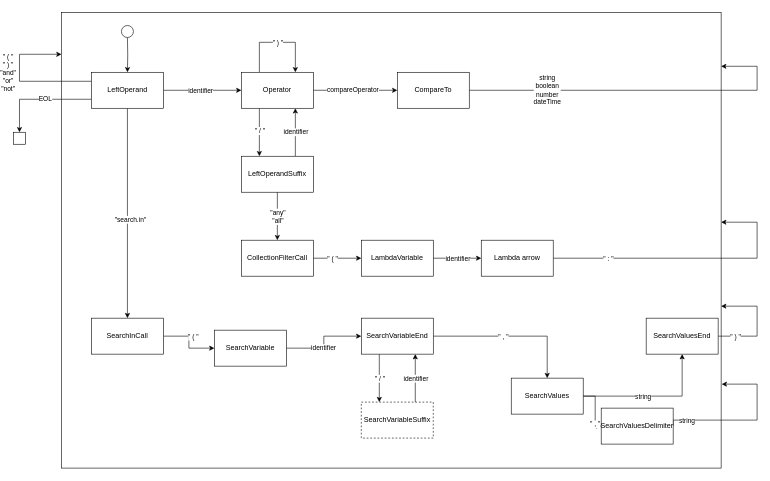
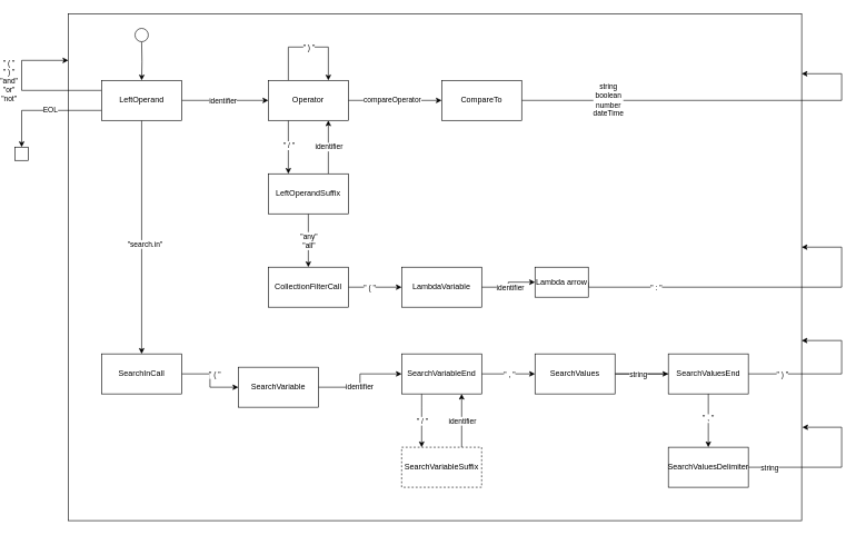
  <mxCell id="0" />
  <mxCell id="1" parent="0" />
  <mxCell id="2" value="" style="rounded=0;whiteSpace=wrap;html=1;" parent="1" vertex="1"><mxGeometry x="100" y="20" width="1100" height="760" as="geometry" /></mxCell>
  <mxCell id="3" style="edgeStyle=orthogonalEdgeStyle;rounded=0;orthogonalLoop=1;jettySize=auto;html=1;" parent="1" source="12" edge="1"><mxGeometry relative="1" as="geometry"><mxPoint x="400" y="150" as="targetPoint" /></mxGeometry></mxCell>
  <mxCell id="4" value="Text" style="edgeLabel;html=1;align=center;verticalAlign=middle;resizable=0;points=[];" parent="3" vertex="1" connectable="0"><mxGeometry x="0.093" y="2" relative="1" as="geometry"><mxPoint x="-11" y="2" as="offset" /></mxGeometry></mxCell>
  <mxCell id="5" value="identifier" style="edgeLabel;html=1;align=center;verticalAlign=middle;resizable=0;points=[];" parent="3" vertex="1" connectable="0"><mxGeometry x="-0.061" relative="1" as="geometry"><mxPoint as="offset" /></mxGeometry></mxCell>
  <mxCell id="6" style="edgeStyle=orthogonalEdgeStyle;rounded=0;orthogonalLoop=1;jettySize=auto;html=1;exitX=0;exitY=0.25;exitDx=0;exitDy=0;" parent="1" source="12" edge="1"><mxGeometry relative="1" as="geometry"><mxPoint x="100" y="90" as="targetPoint" /><Array as="points"><mxPoint x="30" y="135" /><mxPoint x="30" y="90" /></Array></mxGeometry></mxCell>
  <mxCell id="7" value="&quot; ( &quot;&lt;br&gt;&quot; ) &quot;&lt;br&gt;&quot;and&quot;&lt;br&gt;&quot;or&quot;&lt;br&gt;&quot;not&quot;" style="edgeLabel;html=1;align=center;verticalAlign=middle;resizable=0;points=[];" parent="6" vertex="1" connectable="0"><mxGeometry x="-0.539" relative="1" as="geometry"><mxPoint x="-86" y="-15" as="offset" /></mxGeometry></mxCell>
  <mxCell id="8" style="edgeStyle=orthogonalEdgeStyle;rounded=0;orthogonalLoop=1;jettySize=auto;html=1;exitX=0.5;exitY=1;exitDx=0;exitDy=0;entryX=0.5;entryY=0;entryDx=0;entryDy=0;" parent="1" source="12" target="42" edge="1"><mxGeometry relative="1" as="geometry" /></mxCell>
  <mxCell id="9" value="&quot;search.in&quot;" style="edgeLabel;html=1;align=center;verticalAlign=middle;resizable=0;points=[];" parent="8" vertex="1" connectable="0"><mxGeometry x="0.055" y="4" relative="1" as="geometry"><mxPoint as="offset" /></mxGeometry></mxCell>
  <mxCell id="10" style="edgeStyle=orthogonalEdgeStyle;rounded=0;orthogonalLoop=1;jettySize=auto;html=1;exitX=0;exitY=0.75;exitDx=0;exitDy=0;entryX=0.5;entryY=0;entryDx=0;entryDy=0;" parent="1" source="12" target="48" edge="1"><mxGeometry relative="1" as="geometry" /></mxCell>
  <mxCell id="11" value="EOL" style="edgeLabel;html=1;align=center;verticalAlign=middle;resizable=0;points=[];" parent="10" vertex="1" connectable="0"><mxGeometry x="-0.107" y="-1" relative="1" as="geometry"><mxPoint as="offset" /></mxGeometry></mxCell>
  <mxCell id="12" value="LeftOperand" style="rounded=0;whiteSpace=wrap;html=1;" parent="1" vertex="1"><mxGeometry x="150" y="120" width="120" height="60" as="geometry" /></mxCell>
  <mxCell id="13" value="" style="edgeStyle=orthogonalEdgeStyle;rounded=0;orthogonalLoop=1;jettySize=auto;html=1;" parent="1" source="22" target="25" edge="1"><mxGeometry relative="1" as="geometry"><Array as="points"><mxPoint x="590" y="150" /><mxPoint x="590" y="150" /></Array></mxGeometry></mxCell>
  <mxCell id="14" value="compareOperator" style="edgeLabel;html=1;align=center;verticalAlign=middle;resizable=0;points=[];" parent="13" vertex="1" connectable="0"><mxGeometry x="-0.076" y="1" relative="1" as="geometry"><mxPoint as="offset" /></mxGeometry></mxCell>
  <mxCell id="15" value="" style="edgeStyle=orthogonalEdgeStyle;rounded=0;orthogonalLoop=1;jettySize=auto;html=1;entryX=0.75;entryY=1;entryDx=0;entryDy=0;" parent="1" target="22" edge="1"><mxGeometry relative="1" as="geometry"><mxPoint x="400" y="220" as="targetPoint" /><Array as="points"><mxPoint x="490" y="260" /></Array><mxPoint x="490" y="260" as="sourcePoint" /></mxGeometry></mxCell>
  <mxCell id="16" value="identifier" style="edgeLabel;html=1;align=center;verticalAlign=middle;resizable=0;points=[];" parent="15" vertex="1" connectable="0"><mxGeometry x="0.39" relative="1" as="geometry"><mxPoint y="15" as="offset" /></mxGeometry></mxCell>
  <mxCell id="17" value="" style="edgeStyle=orthogonalEdgeStyle;rounded=0;orthogonalLoop=1;jettySize=auto;html=1;exitX=0.25;exitY=1;exitDx=0;exitDy=0;entryX=0.25;entryY=0;entryDx=0;entryDy=0;" parent="1" source="22" edge="1"><mxGeometry relative="1" as="geometry"><mxPoint x="430" y="260" as="targetPoint" /></mxGeometry></mxCell>
  <mxCell id="18" value="&amp;nbsp;/&amp;nbsp;" style="edgeLabel;html=1;align=center;verticalAlign=middle;resizable=0;points=[];" parent="17" vertex="1" connectable="0"><mxGeometry x="-0.071" relative="1" as="geometry"><mxPoint as="offset" /></mxGeometry></mxCell>
  <mxCell id="19" value="&quot; / &quot;" style="edgeLabel;html=1;align=center;verticalAlign=middle;resizable=0;points=[];" parent="17" vertex="1" connectable="0"><mxGeometry x="-0.071" relative="1" as="geometry"><mxPoint as="offset" /></mxGeometry></mxCell>
  <mxCell id="20" style="edgeStyle=orthogonalEdgeStyle;rounded=0;orthogonalLoop=1;jettySize=auto;html=1;exitX=0.25;exitY=0;exitDx=0;exitDy=0;entryX=0.75;entryY=0;entryDx=0;entryDy=0;" edge="1" parent="1" source="22" target="22"><mxGeometry relative="1" as="geometry"><Array as="points"><mxPoint x="430" y="70" /><mxPoint x="490" y="70" /></Array></mxGeometry></mxCell>
  <mxCell id="21" value="&quot; ) &quot;" style="edgeLabel;html=1;align=center;verticalAlign=middle;resizable=0;points=[];" vertex="1" connectable="0" parent="20"><mxGeometry x="0.133" relative="1" as="geometry"><mxPoint x="-11" as="offset" /></mxGeometry></mxCell>
  <mxCell id="22" value="Operator" style="rounded=0;whiteSpace=wrap;html=1;" parent="1" vertex="1"><mxGeometry x="400" y="120" width="120" height="60" as="geometry" /></mxCell>
  <mxCell id="23" style="edgeStyle=orthogonalEdgeStyle;rounded=0;orthogonalLoop=1;jettySize=auto;html=1;" parent="1" source="25" edge="1"><mxGeometry relative="1" as="geometry"><mxPoint x="1200" y="110" as="targetPoint" /><Array as="points"><mxPoint x="1260" y="150" /><mxPoint x="1260" y="110" /></Array></mxGeometry></mxCell>
  <mxCell id="24" value="string&lt;br&gt;boolean&lt;br&gt;number&lt;br&gt;dateTime" style="edgeLabel;html=1;align=center;verticalAlign=middle;resizable=0;points=[];" parent="23" vertex="1" connectable="0"><mxGeometry x="-0.555" y="1" relative="1" as="geometry"><mxPoint as="offset" /></mxGeometry></mxCell>
  <mxCell id="25" value="CompareTo" style="rounded=0;whiteSpace=wrap;html=1;" parent="1" vertex="1"><mxGeometry x="660" y="120" width="120" height="60" as="geometry" /></mxCell>
  <mxCell id="26" value="" style="edgeStyle=orthogonalEdgeStyle;rounded=0;orthogonalLoop=1;jettySize=auto;html=1;" parent="1" source="28" target="31" edge="1"><mxGeometry relative="1" as="geometry"><Array as="points"><mxPoint x="560" y="430" /><mxPoint x="560" y="430" /></Array></mxGeometry></mxCell>
  <mxCell id="27" value="&quot; ( &quot;" style="edgeLabel;html=1;align=center;verticalAlign=middle;resizable=0;points=[];" parent="26" vertex="1" connectable="0"><mxGeometry x="-0.232" relative="1" as="geometry"><mxPoint as="offset" /></mxGeometry></mxCell>
  <mxCell id="28" value="CollectionFilterCall" style="rounded=0;whiteSpace=wrap;html=1;" parent="1" vertex="1"><mxGeometry x="400" y="400" width="120" height="60" as="geometry" /></mxCell>
  <mxCell id="29" value="" style="edgeStyle=orthogonalEdgeStyle;rounded=0;orthogonalLoop=1;jettySize=auto;html=1;" parent="1" source="31" target="34" edge="1"><mxGeometry relative="1" as="geometry" /></mxCell>
  <mxCell id="30" value="identifier" style="edgeLabel;html=1;align=center;verticalAlign=middle;resizable=0;points=[];" parent="29" vertex="1" connectable="0"><mxGeometry x="-0.328" relative="1" as="geometry"><mxPoint x="13" as="offset" /></mxGeometry></mxCell>
  <mxCell id="31" value="LambdaVariable" style="rounded=0;whiteSpace=wrap;html=1;" parent="1" vertex="1"><mxGeometry x="600" y="400" width="120" height="60" as="geometry" /></mxCell>
  <mxCell id="32" style="edgeStyle=orthogonalEdgeStyle;rounded=0;orthogonalLoop=1;jettySize=auto;html=1;exitX=1;exitY=0.5;exitDx=0;exitDy=0;" parent="1" source="34" edge="1"><mxGeometry relative="1" as="geometry"><mxPoint x="1200" y="370" as="targetPoint" /><Array as="points"><mxPoint x="1260" y="430" /><mxPoint x="1260" y="370" /></Array></mxGeometry></mxCell>
  <mxCell id="33" value="&quot; : &quot;" style="edgeLabel;html=1;align=center;verticalAlign=middle;resizable=0;points=[];" parent="32" vertex="1" connectable="0"><mxGeometry x="-0.248" y="-1" relative="1" as="geometry"><mxPoint x="-82" y="-1" as="offset" /></mxGeometry></mxCell>
- <mxCell id="34" value="Lambda arrow" style="rounded=0;whiteSpace=wrap;html=1;" parent="1" vertex="1"><mxGeometry x="800" y="400" width="120" height="60" as="geometry" /></mxCell>
+ <mxCell id="34" value="Lambda arrow" style="rounded=0;whiteSpace=wrap;html=1;" parent="1" vertex="1"><mxGeometry x="800" y="400" width="80" height="45" as="geometry" /></mxCell>
  <mxCell id="35" style="edgeStyle=orthogonalEdgeStyle;rounded=0;orthogonalLoop=1;jettySize=auto;html=1;entryX=0.5;entryY=0;entryDx=0;entryDy=0;" parent="1" source="37" target="28" edge="1"><mxGeometry relative="1" as="geometry" /></mxCell>
  <mxCell id="36" value="&quot;any&quot;&lt;br&gt;&quot;all&quot;" style="edgeLabel;html=1;align=center;verticalAlign=middle;resizable=0;points=[];" parent="35" vertex="1" connectable="0"><mxGeometry x="-0.328" relative="1" as="geometry"><mxPoint y="13" as="offset" /></mxGeometry></mxCell>
  <mxCell id="37" value="LeftOperandSuffix" style="rounded=0;whiteSpace=wrap;html=1;" parent="1" vertex="1"><mxGeometry x="400" y="260" width="120" height="60" as="geometry" /></mxCell>
  <mxCell id="38" style="edgeStyle=orthogonalEdgeStyle;rounded=0;orthogonalLoop=1;jettySize=auto;html=1;entryX=0.5;entryY=0;entryDx=0;entryDy=0;" parent="1" target="12" edge="1"><mxGeometry relative="1" as="geometry"><mxPoint x="210" y="62" as="sourcePoint" /></mxGeometry></mxCell>
  <mxCell id="39" value="" style="ellipse;whiteSpace=wrap;html=1;aspect=fixed;" parent="1" vertex="1"><mxGeometry x="200" y="42" width="20" height="20" as="geometry" /></mxCell>
  <mxCell id="40" value="" style="edgeStyle=orthogonalEdgeStyle;rounded=0;orthogonalLoop=1;jettySize=auto;html=1;" parent="1" source="42" target="47" edge="1"><mxGeometry relative="1" as="geometry" /></mxCell>
  <mxCell id="41" value="&quot; ( &quot;" style="edgeLabel;html=1;align=center;verticalAlign=middle;resizable=0;points=[];" parent="40" vertex="1" connectable="0"><mxGeometry x="-0.304" y="-1" relative="1" as="geometry"><mxPoint x="12" y="-1" as="offset" /></mxGeometry></mxCell>
  <mxCell id="42" value="SearchInCall" style="whiteSpace=wrap;html=1;" parent="1" vertex="1"><mxGeometry x="150" y="530" width="120" height="60" as="geometry" /></mxCell>
  <mxCell id="43" value="" style="edgeStyle=orthogonalEdgeStyle;rounded=0;orthogonalLoop=1;jettySize=auto;html=1;" parent="1" source="47" target="51" edge="1"><mxGeometry relative="1" as="geometry" /></mxCell>
  <mxCell id="44" value="identifier" style="edgeLabel;html=1;align=center;verticalAlign=middle;resizable=0;points=[];" parent="43" vertex="1" connectable="0"><mxGeometry x="-0.162" y="1" relative="1" as="geometry"><mxPoint as="offset" /></mxGeometry></mxCell>
  <mxCell id="45" value="" style="edgeStyle=orthogonalEdgeStyle;rounded=0;orthogonalLoop=1;jettySize=auto;html=1;exitX=0.25;exitY=1;exitDx=0;exitDy=0;entryX=0.25;entryY=0;entryDx=0;entryDy=0;" parent="1" source="51" target="54" edge="1"><mxGeometry relative="1" as="geometry"><Array as="points"><mxPoint x="630" y="610" /><mxPoint x="630" y="610" /></Array></mxGeometry></mxCell>
  <mxCell id="46" value="&quot; / &quot;" style="edgeLabel;html=1;align=center;verticalAlign=middle;resizable=0;points=[];" parent="45" vertex="1" connectable="0"><mxGeometry x="-0.199" relative="1" as="geometry"><mxPoint y="8" as="offset" /></mxGeometry></mxCell>
  <mxCell id="47" value="SearchVariable" style="whiteSpace=wrap;html=1;" parent="1" vertex="1"><mxGeometry x="355" y="550" width="120" height="60" as="geometry" /></mxCell>
  <mxCell id="48" value="" style="rounded=0;whiteSpace=wrap;html=1;" parent="1" vertex="1"><mxGeometry x="20" y="220" width="20" height="20" as="geometry" /></mxCell>
  <mxCell id="49" value="" style="edgeStyle=orthogonalEdgeStyle;rounded=0;orthogonalLoop=1;jettySize=auto;html=1;" parent="1" source="51" target="62" edge="1"><mxGeometry relative="1" as="geometry" /></mxCell>
  <mxCell id="50" value="&quot; , &quot;" style="edgeLabel;html=1;align=center;verticalAlign=middle;resizable=0;points=[];" parent="49" vertex="1" connectable="0"><mxGeometry x="-0.162" y="1" relative="1" as="geometry"><mxPoint x="7" y="1" as="offset" /></mxGeometry></mxCell>
  <mxCell id="51" value="SearchVariableEnd" style="whiteSpace=wrap;html=1;" parent="1" vertex="1"><mxGeometry x="600" y="530" width="120" height="60" as="geometry" /></mxCell>
  <mxCell id="52" style="edgeStyle=orthogonalEdgeStyle;rounded=0;orthogonalLoop=1;jettySize=auto;html=1;exitX=0.75;exitY=0;exitDx=0;exitDy=0;" parent="1" source="54" edge="1"><mxGeometry relative="1" as="geometry"><mxPoint x="690" y="590" as="targetPoint" /><Array as="points"><mxPoint x="690" y="590" /></Array></mxGeometry></mxCell>
  <mxCell id="53" value="identifier" style="edgeLabel;html=1;align=center;verticalAlign=middle;resizable=0;points=[];" parent="52" vertex="1" connectable="0"><mxGeometry x="0.267" relative="1" as="geometry"><mxPoint y="11" as="offset" /></mxGeometry></mxCell>
  <mxCell id="54" value="SearchVariableSuffix" style="whiteSpace=wrap;html=1;dashed=1;" parent="1" vertex="1"><mxGeometry x="600" y="670" width="120" height="60" as="geometry" /></mxCell>
  <mxCell id="55" value="" style="edgeStyle=orthogonalEdgeStyle;rounded=0;orthogonalLoop=1;jettySize=auto;html=1;" parent="1" source="62" target="65" edge="1"><mxGeometry relative="1" as="geometry" /></mxCell>
  <mxCell id="56" value="&quot; , &quot;" style="edgeLabel;html=1;align=center;verticalAlign=middle;resizable=0;points=[];" parent="55" vertex="1" connectable="0"><mxGeometry x="0.648" y="-1" relative="1" as="geometry"><mxPoint as="offset" /></mxGeometry></mxCell>
  <mxCell id="57" style="edgeStyle=orthogonalEdgeStyle;rounded=0;orthogonalLoop=1;jettySize=auto;html=1;exitX=1;exitY=0.5;exitDx=0;exitDy=0;" parent="1" source="66" edge="1"><mxGeometry relative="1" as="geometry"><mxPoint x="1100" y="560" as="sourcePoint" /><mxPoint x="1200" y="510" as="targetPoint" /><Array as="points"><mxPoint x="1260" y="560" /><mxPoint x="1260" y="510" /></Array></mxGeometry></mxCell>
  <mxCell id="58" value="&quot; ) &quot;" style="edgeLabel;html=1;align=center;verticalAlign=middle;resizable=0;points=[];" parent="57" vertex="1" connectable="0"><mxGeometry x="-0.428" y="-1" relative="1" as="geometry"><mxPoint x="-22" y="-1" as="offset" /></mxGeometry></mxCell>
  <mxCell id="59" value="" style="edgeStyle=orthogonalEdgeStyle;rounded=0;orthogonalLoop=1;jettySize=auto;html=1;" parent="1" source="62" target="66" edge="1"><mxGeometry relative="1" as="geometry" /></mxCell>
  <mxCell id="60" value="&lt;span style=&quot;color: rgba(0 , 0 , 0 , 0) ; font-family: monospace ; font-size: 0px ; background-color: rgb(248 , 249 , 250)&quot;&gt;%3CmxGraphModel%3E%3Croot%3E%3CmxCell%20id%3D%220%22%2F%3E%3CmxCell%20id%3D%221%22%20parent%3D%220%22%2F%3E%3CmxCell%20id%3D%222%22%20value%3D%22string%22%20style%3D%22edgeLabel%3Bhtml%3D1%3Balign%3Dcenter%3BverticalAlign%3Dmiddle%3Bresizable%3D0%3Bpoints%3D%5B%5D%3B%22%20vertex%3D%221%22%20connectable%3D%220%22%20parent%3D%221%22%3E%3CmxGeometry%20x%3D%221069%22%20y%3D%22630%22%20as%3D%22geometry%22%2F%3E%3C%2FmxCell%3E%3C%2Froot%3E%3C%2FmxGraphModel%3E&lt;/span&gt;" style="edgeLabel;html=1;align=center;verticalAlign=middle;resizable=0;points=[];" parent="59" vertex="1" connectable="0"><mxGeometry x="-0.147" y="1" relative="1" as="geometry"><mxPoint as="offset" /></mxGeometry></mxCell>
  <mxCell id="61" value="string" style="edgeLabel;html=1;align=center;verticalAlign=middle;resizable=0;points=[];" parent="59" vertex="1" connectable="0"><mxGeometry x="-0.155" relative="1" as="geometry"><mxPoint as="offset" /></mxGeometry></mxCell>
- <mxCell id="62" value="SearchValues" style="whiteSpace=wrap;html=1;" parent="1" vertex="1"><mxGeometry x="850" y="630" width="120" height="60" as="geometry" /></mxCell>
+ <mxCell id="62" value="SearchValues" style="whiteSpace=wrap;html=1;" parent="1" vertex="1"><mxGeometry x="800" y="530" width="120" height="60" as="geometry" /></mxCell>
  <mxCell id="63" style="edgeStyle=orthogonalEdgeStyle;rounded=0;orthogonalLoop=1;jettySize=auto;html=1;exitX=1;exitY=0.5;exitDx=0;exitDy=0;" parent="1" source="65" edge="1"><mxGeometry relative="1" as="geometry"><mxPoint x="1201" y="640" as="targetPoint" /><Array as="points"><mxPoint x="1260" y="700" /><mxPoint x="1260" y="640" /></Array></mxGeometry></mxCell>
  <mxCell id="64" value="string" style="edgeLabel;html=1;align=center;verticalAlign=middle;resizable=0;points=[];" parent="63" vertex="1" connectable="0"><mxGeometry x="-0.764" relative="1" as="geometry"><mxPoint as="offset" /></mxGeometry></mxCell>
- <mxCell id="65" value="SearchValuesDelimiter" style="whiteSpace=wrap;html=1;" parent="1" vertex="1"><mxGeometry x="1000" y="680" width="120" height="60" as="geometry" /></mxCell>
- <mxCell id="66" value="SearchValuesEnd" style="whiteSpace=wrap;html=1;" parent="1" vertex="1"><mxGeometry x="1075" y="530" width="120" height="60" as="geometry" /></mxCell>
+ <mxCell id="65" value="SearchValuesDelimiter" style="whiteSpace=wrap;html=1;" parent="1" vertex="1"><mxGeometry x="1000" y="670" width="120" height="60" as="geometry" /></mxCell>
+ <mxCell id="66" value="SearchValuesEnd" style="whiteSpace=wrap;html=1;" parent="1" vertex="1"><mxGeometry x="1000" y="530" width="120" height="60" as="geometry" /></mxCell>
